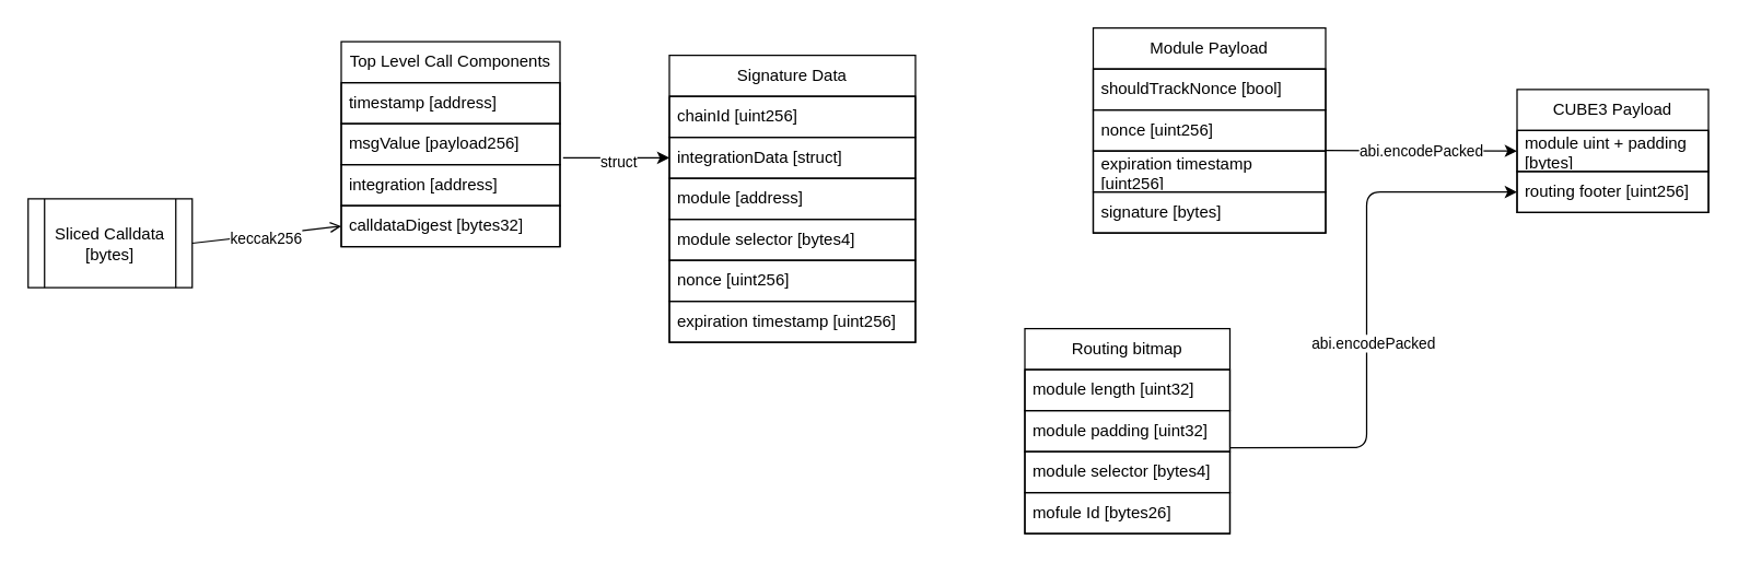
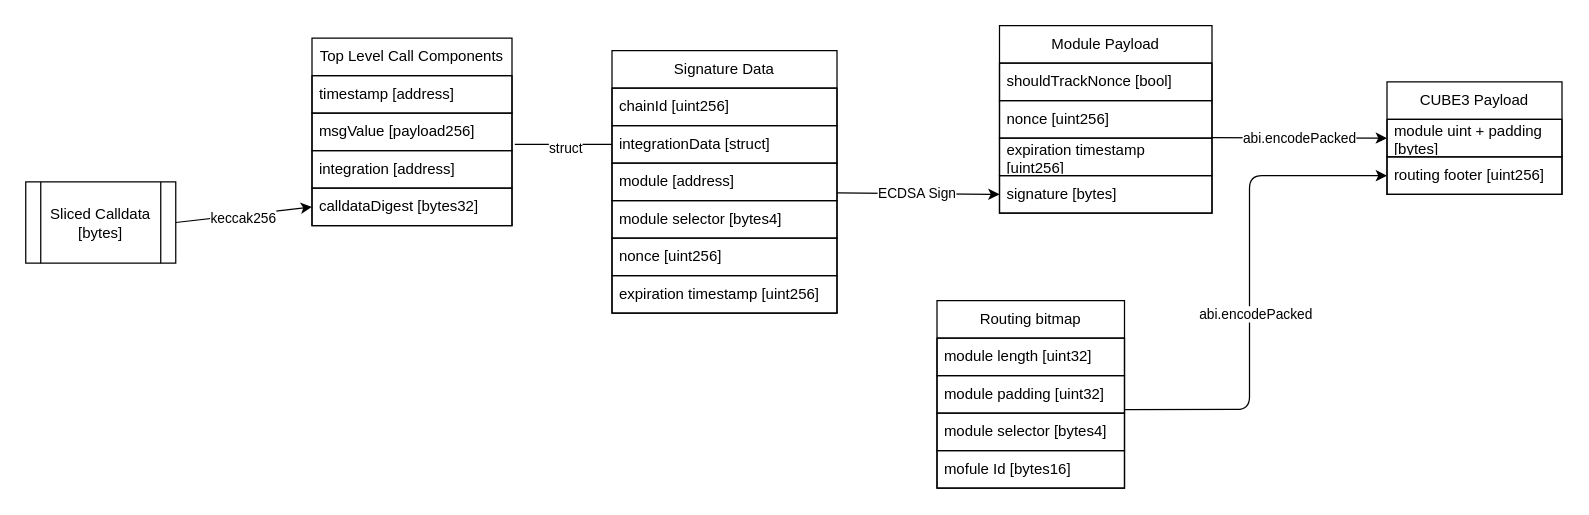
  <mxCell id="0" />
  <mxCell id="1" parent="0" />
  <mxCell id="2" value="Top Level Call Components" style="swimlane;fontStyle=0;childLayout=stackLayout;horizontal=1;startSize=30;horizontalStack=0;resizeParent=1;resizeParentMax=0;resizeLast=0;collapsible=1;marginBottom=0;whiteSpace=wrap;html=1;" parent="1" vertex="1"><mxGeometry x="249" y="30" width="160" height="150" as="geometry" /></mxCell>
  <mxCell id="3" value="timestamp [address]" style="text;strokeColor=#000000;fillColor=none;align=left;verticalAlign=middle;spacingLeft=4;spacingRight=4;overflow=hidden;points=[[0,0.5],[1,0.5]];portConstraint=eastwest;rotatable=0;whiteSpace=wrap;html=1;fontColor=#000000;" parent="2" vertex="1"><mxGeometry y="30" width="160" height="30" as="geometry" /></mxCell>
  <mxCell id="4" value="msgValue [payload256]" style="text;strokeColor=#000000;fillColor=none;align=left;verticalAlign=middle;spacingLeft=4;spacingRight=4;overflow=hidden;points=[[0,0.5],[1,0.5]];portConstraint=eastwest;rotatable=0;whiteSpace=wrap;html=1;fontColor=#000000;" parent="2" vertex="1"><mxGeometry y="60" width="160" height="30" as="geometry" /></mxCell>
  <mxCell id="5" value="integration [address]" style="text;strokeColor=#000000;fillColor=none;align=left;verticalAlign=middle;spacingLeft=4;spacingRight=4;overflow=hidden;points=[[0,0.5],[1,0.5]];portConstraint=eastwest;rotatable=0;whiteSpace=wrap;html=1;fontColor=#000000;" parent="2" vertex="1"><mxGeometry y="90" width="160" height="30" as="geometry" /></mxCell>
  <mxCell id="6" value="calldataDigest [bytes32]" style="text;strokeColor=#000000;fillColor=none;align=left;verticalAlign=middle;spacingLeft=4;spacingRight=4;overflow=hidden;points=[[0,0.5],[1,0.5]];portConstraint=eastwest;rotatable=0;whiteSpace=wrap;html=1;fontColor=#000000;" parent="2" vertex="1"><mxGeometry y="120" width="160" height="30" as="geometry" /></mxCell>
  <mxCell id="7" value="Sliced Calldata&lt;br&gt;[bytes]" style="shape=process;whiteSpace=wrap;html=1;backgroundOutline=1;" parent="1" vertex="1"><mxGeometry x="20" y="145" width="120" height="65" as="geometry" /></mxCell>
- <mxCell id="8" value="" style="endArrow=open;html=1;exitX=1;exitY=0.5;exitDx=0;exitDy=0;entryX=0;entryY=0.5;entryDx=0;entryDy=0;strokeColor=#000000;" parent="1" source="7" target="6" edge="1"><mxGeometry width="50" height="50" relative="1" as="geometry"><mxPoint x="359" y="320" as="sourcePoint" /><mxPoint x="409" y="270" as="targetPoint" /></mxGeometry></mxCell>
+ <mxCell id="8" value="" style="endArrow=classic;html=1;exitX=1;exitY=0.5;exitDx=0;exitDy=0;entryX=0;entryY=0.5;entryDx=0;entryDy=0;strokeColor=#000000;" parent="1" source="7" target="6" edge="1"><mxGeometry width="50" height="50" relative="1" as="geometry"><mxPoint x="359" y="320" as="sourcePoint" /><mxPoint x="409" y="270" as="targetPoint" /></mxGeometry></mxCell>
  <mxCell id="9" value="keccak256" style="edgeLabel;html=1;align=center;verticalAlign=middle;resizable=0;points=[];strokeColor=#000000;" parent="8" vertex="1" connectable="0"><mxGeometry x="-0.347" y="1" relative="1" as="geometry"><mxPoint x="18" y="1" as="offset" /></mxGeometry></mxCell>
  <mxCell id="10" value="Signature Data" style="swimlane;fontStyle=0;childLayout=stackLayout;horizontal=1;startSize=30;horizontalStack=0;resizeParent=1;resizeParentMax=0;resizeLast=0;collapsible=1;marginBottom=0;whiteSpace=wrap;html=1;" parent="1" vertex="1"><mxGeometry x="489" y="40" width="180" height="210" as="geometry" /></mxCell>
  <mxCell id="11" value="chainId [uint256]" style="text;strokeColor=#000000;fillColor=none;align=left;verticalAlign=middle;spacingLeft=4;spacingRight=4;overflow=hidden;points=[[0,0.5],[1,0.5]];portConstraint=eastwest;rotatable=0;whiteSpace=wrap;html=1;fontColor=#000000;" parent="10" vertex="1"><mxGeometry y="30" width="180" height="30" as="geometry" /></mxCell>
  <mxCell id="12" value="integrationData [struct]" style="text;strokeColor=#000000;fillColor=none;align=left;verticalAlign=middle;spacingLeft=4;spacingRight=4;overflow=hidden;points=[[0,0.5],[1,0.5]];portConstraint=eastwest;rotatable=0;whiteSpace=wrap;html=1;fontColor=#000000;" parent="10" vertex="1"><mxGeometry y="60" width="180" height="30" as="geometry" /></mxCell>
  <mxCell id="13" value="module [address]" style="text;strokeColor=#000000;fillColor=none;align=left;verticalAlign=middle;spacingLeft=4;spacingRight=4;overflow=hidden;points=[[0,0.5],[1,0.5]];portConstraint=eastwest;rotatable=0;whiteSpace=wrap;html=1;fontColor=#000000;" parent="10" vertex="1"><mxGeometry y="90" width="180" height="30" as="geometry" /></mxCell>
  <mxCell id="14" value="module selector [bytes4]" style="text;strokeColor=#000000;fillColor=none;align=left;verticalAlign=middle;spacingLeft=4;spacingRight=4;overflow=hidden;points=[[0,0.5],[1,0.5]];portConstraint=eastwest;rotatable=0;whiteSpace=wrap;html=1;fontColor=#000000;" parent="10" vertex="1"><mxGeometry y="120" width="180" height="30" as="geometry" /></mxCell>
  <mxCell id="15" value="nonce [uint256]" style="text;strokeColor=#000000;fillColor=none;align=left;verticalAlign=middle;spacingLeft=4;spacingRight=4;overflow=hidden;points=[[0,0.5],[1,0.5]];portConstraint=eastwest;rotatable=0;whiteSpace=wrap;html=1;fontColor=#000000;" parent="10" vertex="1"><mxGeometry y="150" width="180" height="30" as="geometry" /></mxCell>
  <mxCell id="16" value="expiration timestamp [uint256]" style="text;strokeColor=#000000;fillColor=none;align=left;verticalAlign=middle;spacingLeft=4;spacingRight=4;overflow=hidden;points=[[0,0.5],[1,0.5]];portConstraint=eastwest;rotatable=0;whiteSpace=wrap;html=1;fontColor=#000000;" parent="10" vertex="1"><mxGeometry y="180" width="180" height="30" as="geometry" /></mxCell>
- <mxCell id="17" value="" style="endArrow=classic;html=1;exitX=1.014;exitY=0.836;exitDx=0;exitDy=0;exitPerimeter=0;entryX=0;entryY=0.5;entryDx=0;entryDy=0;strokeColor=#000000;" parent="1" source="4" target="12" edge="1"><mxGeometry width="50" height="50" relative="1" as="geometry"><mxPoint x="449" y="300" as="sourcePoint" /><mxPoint x="499" y="250" as="targetPoint" /></mxGeometry></mxCell>
+ <mxCell id="17" value="" style="endArrow=none;html=1;exitX=1.014;exitY=0.836;exitDx=0;exitDy=0;exitPerimeter=0;entryX=0;entryY=0.5;entryDx=0;entryDy=0;strokeColor=#000000;" parent="1" source="4" target="12" edge="1"><mxGeometry width="50" height="50" relative="1" as="geometry"><mxPoint x="449" y="300" as="sourcePoint" /><mxPoint x="499" y="250" as="targetPoint" /></mxGeometry></mxCell>
  <mxCell id="18" value="struct" style="edgeLabel;html=1;align=center;verticalAlign=middle;resizable=0;points=[];strokeColor=#000000;" parent="17" vertex="1" connectable="0"><mxGeometry x="0.024" y="-2" relative="1" as="geometry"><mxPoint as="offset" /></mxGeometry></mxCell>
  <mxCell id="19" value="Module Payload" style="swimlane;fontStyle=0;childLayout=stackLayout;horizontal=1;startSize=30;horizontalStack=0;resizeParent=1;resizeParentMax=0;resizeLast=0;collapsible=1;marginBottom=0;whiteSpace=wrap;html=1;" parent="1" vertex="1"><mxGeometry x="799" y="20" width="170" height="150" as="geometry" /></mxCell>
  <mxCell id="20" value="shouldTrackNonce [bool]" style="text;strokeColor=#000000;fillColor=none;align=left;verticalAlign=middle;spacingLeft=4;spacingRight=4;overflow=hidden;points=[[0,0.5],[1,0.5]];portConstraint=eastwest;rotatable=0;whiteSpace=wrap;html=1;fontColor=#000000;" parent="19" vertex="1"><mxGeometry y="30" width="170" height="30" as="geometry" /></mxCell>
  <mxCell id="21" value="nonce [uint256]" style="text;strokeColor=#000000;fillColor=none;align=left;verticalAlign=middle;spacingLeft=4;spacingRight=4;overflow=hidden;points=[[0,0.5],[1,0.5]];portConstraint=eastwest;rotatable=0;whiteSpace=wrap;html=1;fontColor=#000000;" parent="19" vertex="1"><mxGeometry y="60" width="170" height="30" as="geometry" /></mxCell>
  <mxCell id="22" value="expiration timestamp [uint256]" style="text;strokeColor=#000000;fillColor=none;align=left;verticalAlign=middle;spacingLeft=4;spacingRight=4;overflow=hidden;points=[[0,0.5],[1,0.5]];portConstraint=eastwest;rotatable=0;whiteSpace=wrap;html=1;fontColor=#000000;" parent="19" vertex="1"><mxGeometry y="90" width="170" height="30" as="geometry" /></mxCell>
  <mxCell id="23" value="signature [bytes]" style="text;strokeColor=#000000;fillColor=none;align=left;verticalAlign=middle;spacingLeft=4;spacingRight=4;overflow=hidden;points=[[0,0.5],[1,0.5]];portConstraint=eastwest;rotatable=0;whiteSpace=wrap;html=1;fontColor=#000000;" parent="19" vertex="1"><mxGeometry y="120" width="170" height="30" as="geometry" /></mxCell>
+ <mxCell id="24" value="" style="endArrow=classic;html=1;exitX=1.001;exitY=0.795;exitDx=0;exitDy=0;exitPerimeter=0;entryX=0;entryY=0.5;entryDx=0;entryDy=0;strokeColor=#000000;" parent="1" source="13" target="23" edge="1"><mxGeometry width="50" height="50" relative="1" as="geometry"><mxPoint x="829" y="300" as="sourcePoint" /><mxPoint x="879" y="250" as="targetPoint" /></mxGeometry></mxCell>
+ <mxCell id="25" value="ECDSA Sign" style="edgeLabel;html=1;align=center;verticalAlign=middle;resizable=0;points=[];strokeColor=#000000;" parent="24" vertex="1" connectable="0"><mxGeometry x="-0.4" y="-1" relative="1" as="geometry"><mxPoint x="24" y="-2" as="offset" /></mxGeometry></mxCell>
  <mxCell id="26" value="CUBE3 Payload" style="swimlane;fontStyle=0;childLayout=stackLayout;horizontal=1;startSize=30;horizontalStack=0;resizeParent=1;resizeParentMax=0;resizeLast=0;collapsible=1;marginBottom=0;whiteSpace=wrap;html=1;" parent="1" vertex="1"><mxGeometry x="1109" y="65" width="140" height="90" as="geometry" /></mxCell>
  <mxCell id="27" value="module uint + padding [bytes]" style="text;strokeColor=#000000;fillColor=none;align=left;verticalAlign=middle;spacingLeft=4;spacingRight=4;overflow=hidden;points=[[0,0.5],[1,0.5]];portConstraint=eastwest;rotatable=0;whiteSpace=wrap;html=1;fontColor=#000000;" parent="26" vertex="1"><mxGeometry y="30" width="140" height="30" as="geometry" /></mxCell>
  <mxCell id="28" value="routing footer [uint256]" style="text;strokeColor=#000000;fillColor=none;align=left;verticalAlign=middle;spacingLeft=4;spacingRight=4;overflow=hidden;points=[[0,0.5],[1,0.5]];portConstraint=eastwest;rotatable=0;whiteSpace=wrap;html=1;fontColor=#000000;" parent="26" vertex="1"><mxGeometry y="60" width="140" height="30" as="geometry" /></mxCell>
  <mxCell id="29" value="" style="endArrow=classic;html=1;exitX=0.998;exitY=-0.011;exitDx=0;exitDy=0;exitPerimeter=0;entryX=0;entryY=0.5;entryDx=0;entryDy=0;strokeColor=#000000;" parent="1" source="22" target="27" edge="1"><mxGeometry width="50" height="50" relative="1" as="geometry"><mxPoint x="779" y="310" as="sourcePoint" /><mxPoint x="829" y="260" as="targetPoint" /></mxGeometry></mxCell>
  <mxCell id="30" value="abi.encodePacked" style="edgeLabel;html=1;align=center;verticalAlign=middle;resizable=0;points=[];" parent="29" vertex="1" connectable="0"><mxGeometry x="-0.392" y="-4" relative="1" as="geometry"><mxPoint x="27" y="-4" as="offset" /></mxGeometry></mxCell>
  <mxCell id="31" value="Routing bitmap" style="swimlane;fontStyle=0;childLayout=stackLayout;horizontal=1;startSize=30;horizontalStack=0;resizeParent=1;resizeParentMax=0;resizeLast=0;collapsible=1;marginBottom=0;whiteSpace=wrap;html=1;" parent="1" vertex="1"><mxGeometry x="749" y="240" width="150" height="150" as="geometry" /></mxCell>
  <mxCell id="32" value="module length [uint32]" style="text;strokeColor=#000000;fillColor=none;align=left;verticalAlign=middle;spacingLeft=4;spacingRight=4;overflow=hidden;points=[[0,0.5],[1,0.5]];portConstraint=eastwest;rotatable=0;whiteSpace=wrap;html=1;fontColor=#000000;" parent="31" vertex="1"><mxGeometry y="30" width="150" height="30" as="geometry" /></mxCell>
  <mxCell id="33" value="module padding [uint32]" style="text;strokeColor=#000000;fillColor=none;align=left;verticalAlign=middle;spacingLeft=4;spacingRight=4;overflow=hidden;points=[[0,0.5],[1,0.5]];portConstraint=eastwest;rotatable=0;whiteSpace=wrap;html=1;fontColor=#000000;" parent="31" vertex="1"><mxGeometry y="60" width="150" height="30" as="geometry" /></mxCell>
  <mxCell id="34" value="module selector [bytes4]" style="text;strokeColor=#000000;fillColor=none;align=left;verticalAlign=middle;spacingLeft=4;spacingRight=4;overflow=hidden;points=[[0,0.5],[1,0.5]];portConstraint=eastwest;rotatable=0;whiteSpace=wrap;html=1;fontColor=#000000;" parent="31" vertex="1"><mxGeometry y="90" width="150" height="30" as="geometry" /></mxCell>
- <mxCell id="35" value="mofule Id [bytes26]" style="text;strokeColor=#000000;fillColor=none;align=left;verticalAlign=middle;spacingLeft=4;spacingRight=4;overflow=hidden;points=[[0,0.5],[1,0.5]];portConstraint=eastwest;rotatable=0;whiteSpace=wrap;html=1;fontColor=#000000;" parent="31" vertex="1"><mxGeometry y="120" width="150" height="30" as="geometry" /></mxCell>
+ <mxCell id="35" value="mofule Id [bytes16]" style="text;strokeColor=#000000;fillColor=none;align=left;verticalAlign=middle;spacingLeft=4;spacingRight=4;overflow=hidden;points=[[0,0.5],[1,0.5]];portConstraint=eastwest;rotatable=0;whiteSpace=wrap;html=1;fontColor=#000000;" parent="31" vertex="1"><mxGeometry y="120" width="150" height="30" as="geometry" /></mxCell>
  <mxCell id="36" value="" style="endArrow=classic;html=1;exitX=1.003;exitY=0.908;exitDx=0;exitDy=0;exitPerimeter=0;entryX=0;entryY=0.5;entryDx=0;entryDy=0;strokeColor=#000000;" parent="1" source="33" target="28" edge="1"><mxGeometry width="50" height="50" relative="1" as="geometry"><mxPoint x="829" y="270" as="sourcePoint" /><mxPoint x="879" y="220" as="targetPoint" /><Array as="points"><mxPoint x="999" y="327" /><mxPoint x="999" y="140" /></Array></mxGeometry></mxCell>
  <mxCell id="37" value="abi.encodePacked" style="edgeLabel;html=1;align=center;verticalAlign=middle;resizable=0;points=[];" parent="36" vertex="1" connectable="0"><mxGeometry x="-0.77" relative="1" as="geometry"><mxPoint x="58" y="-77" as="offset" /></mxGeometry></mxCell>
